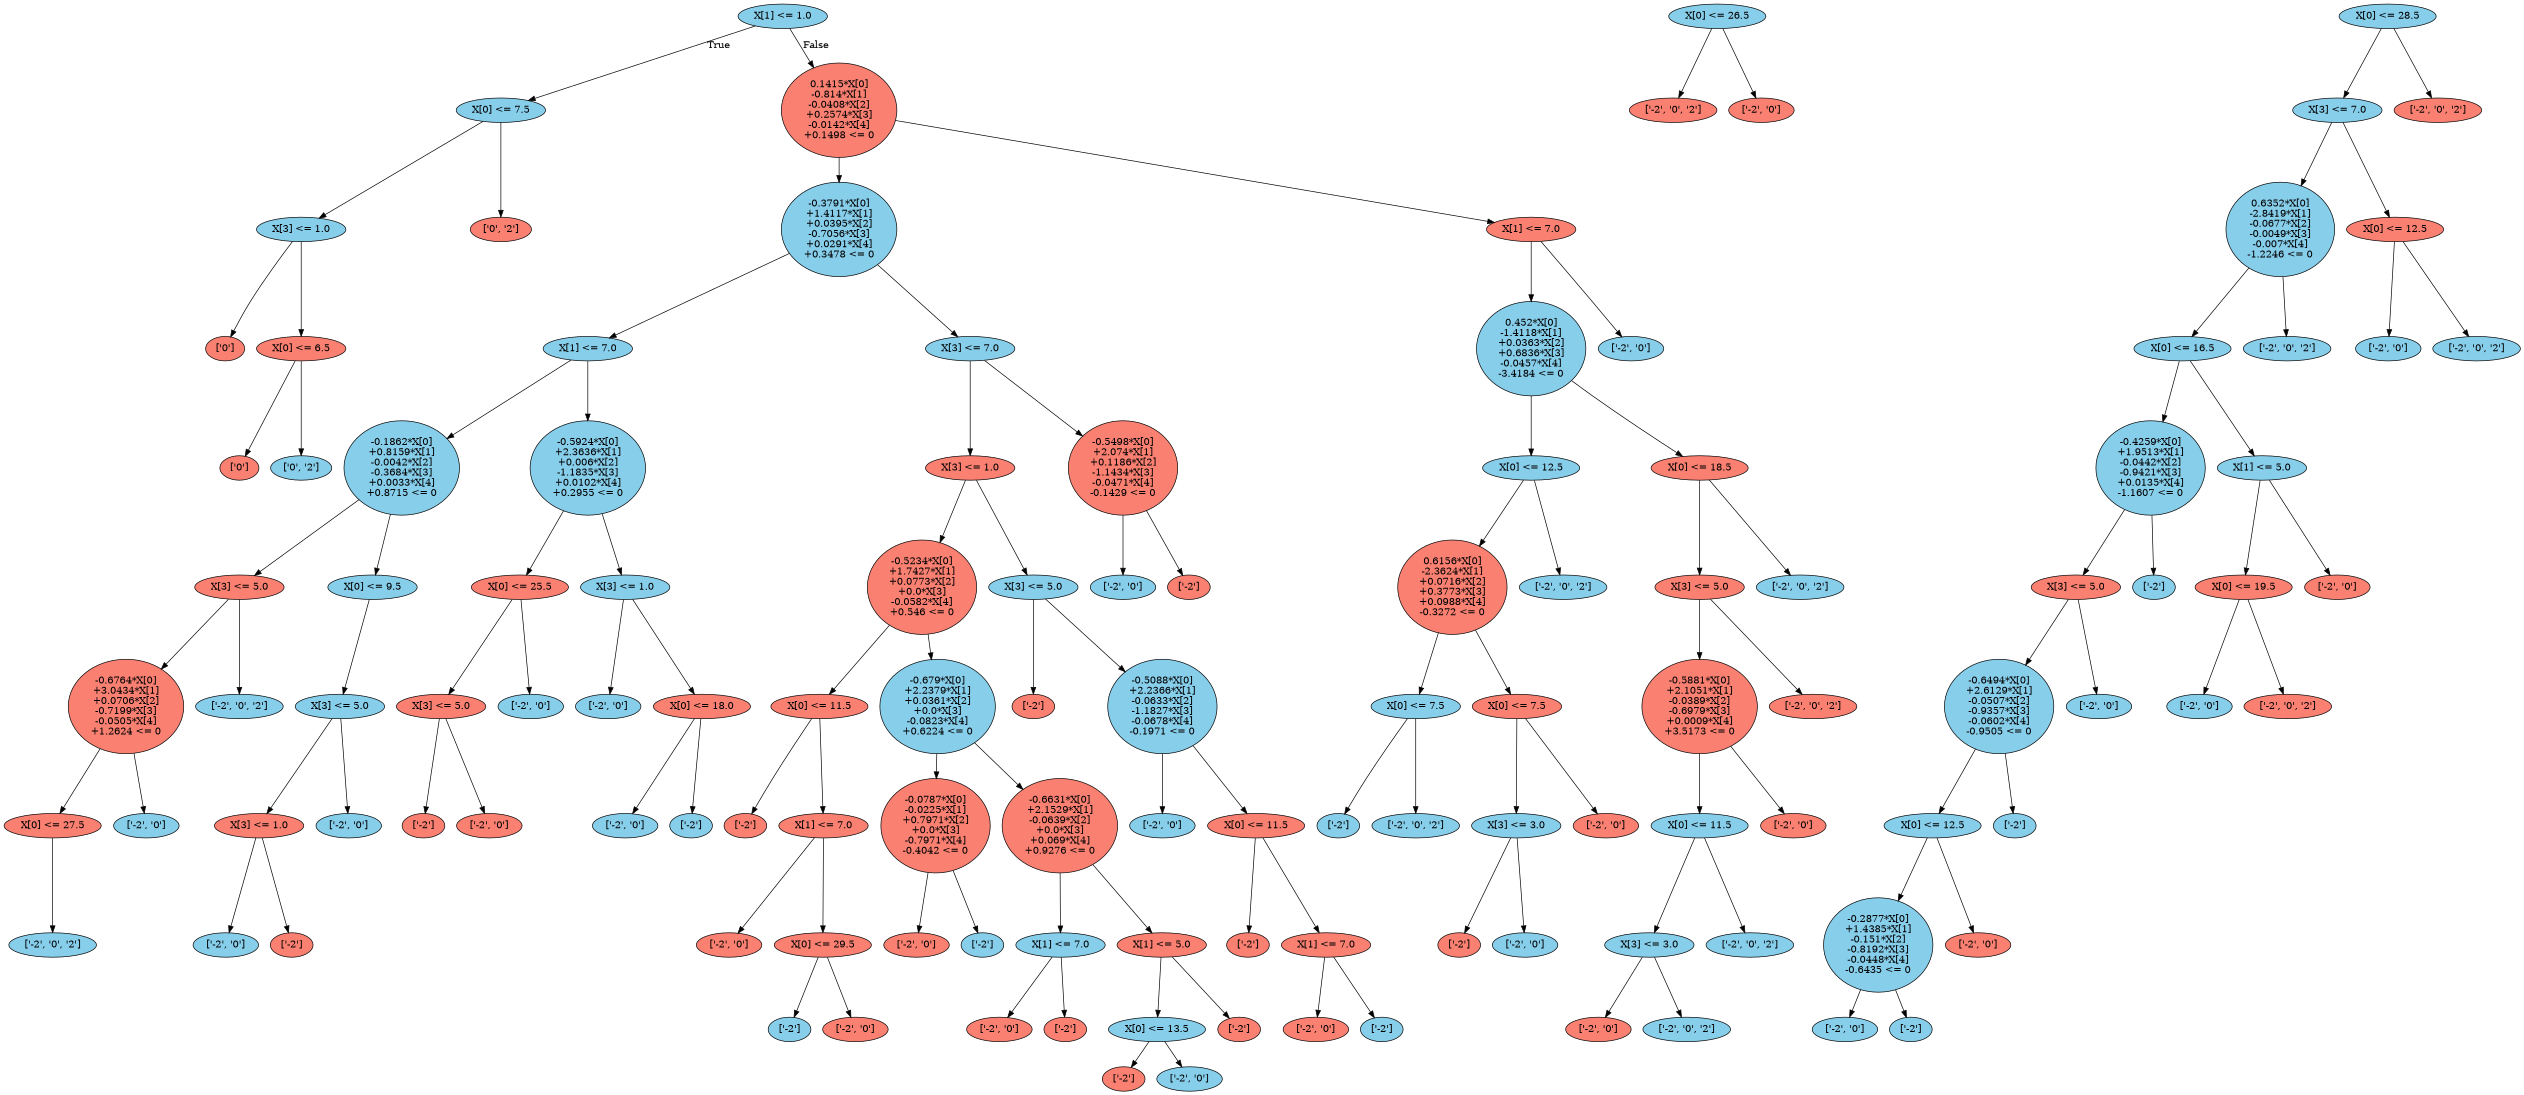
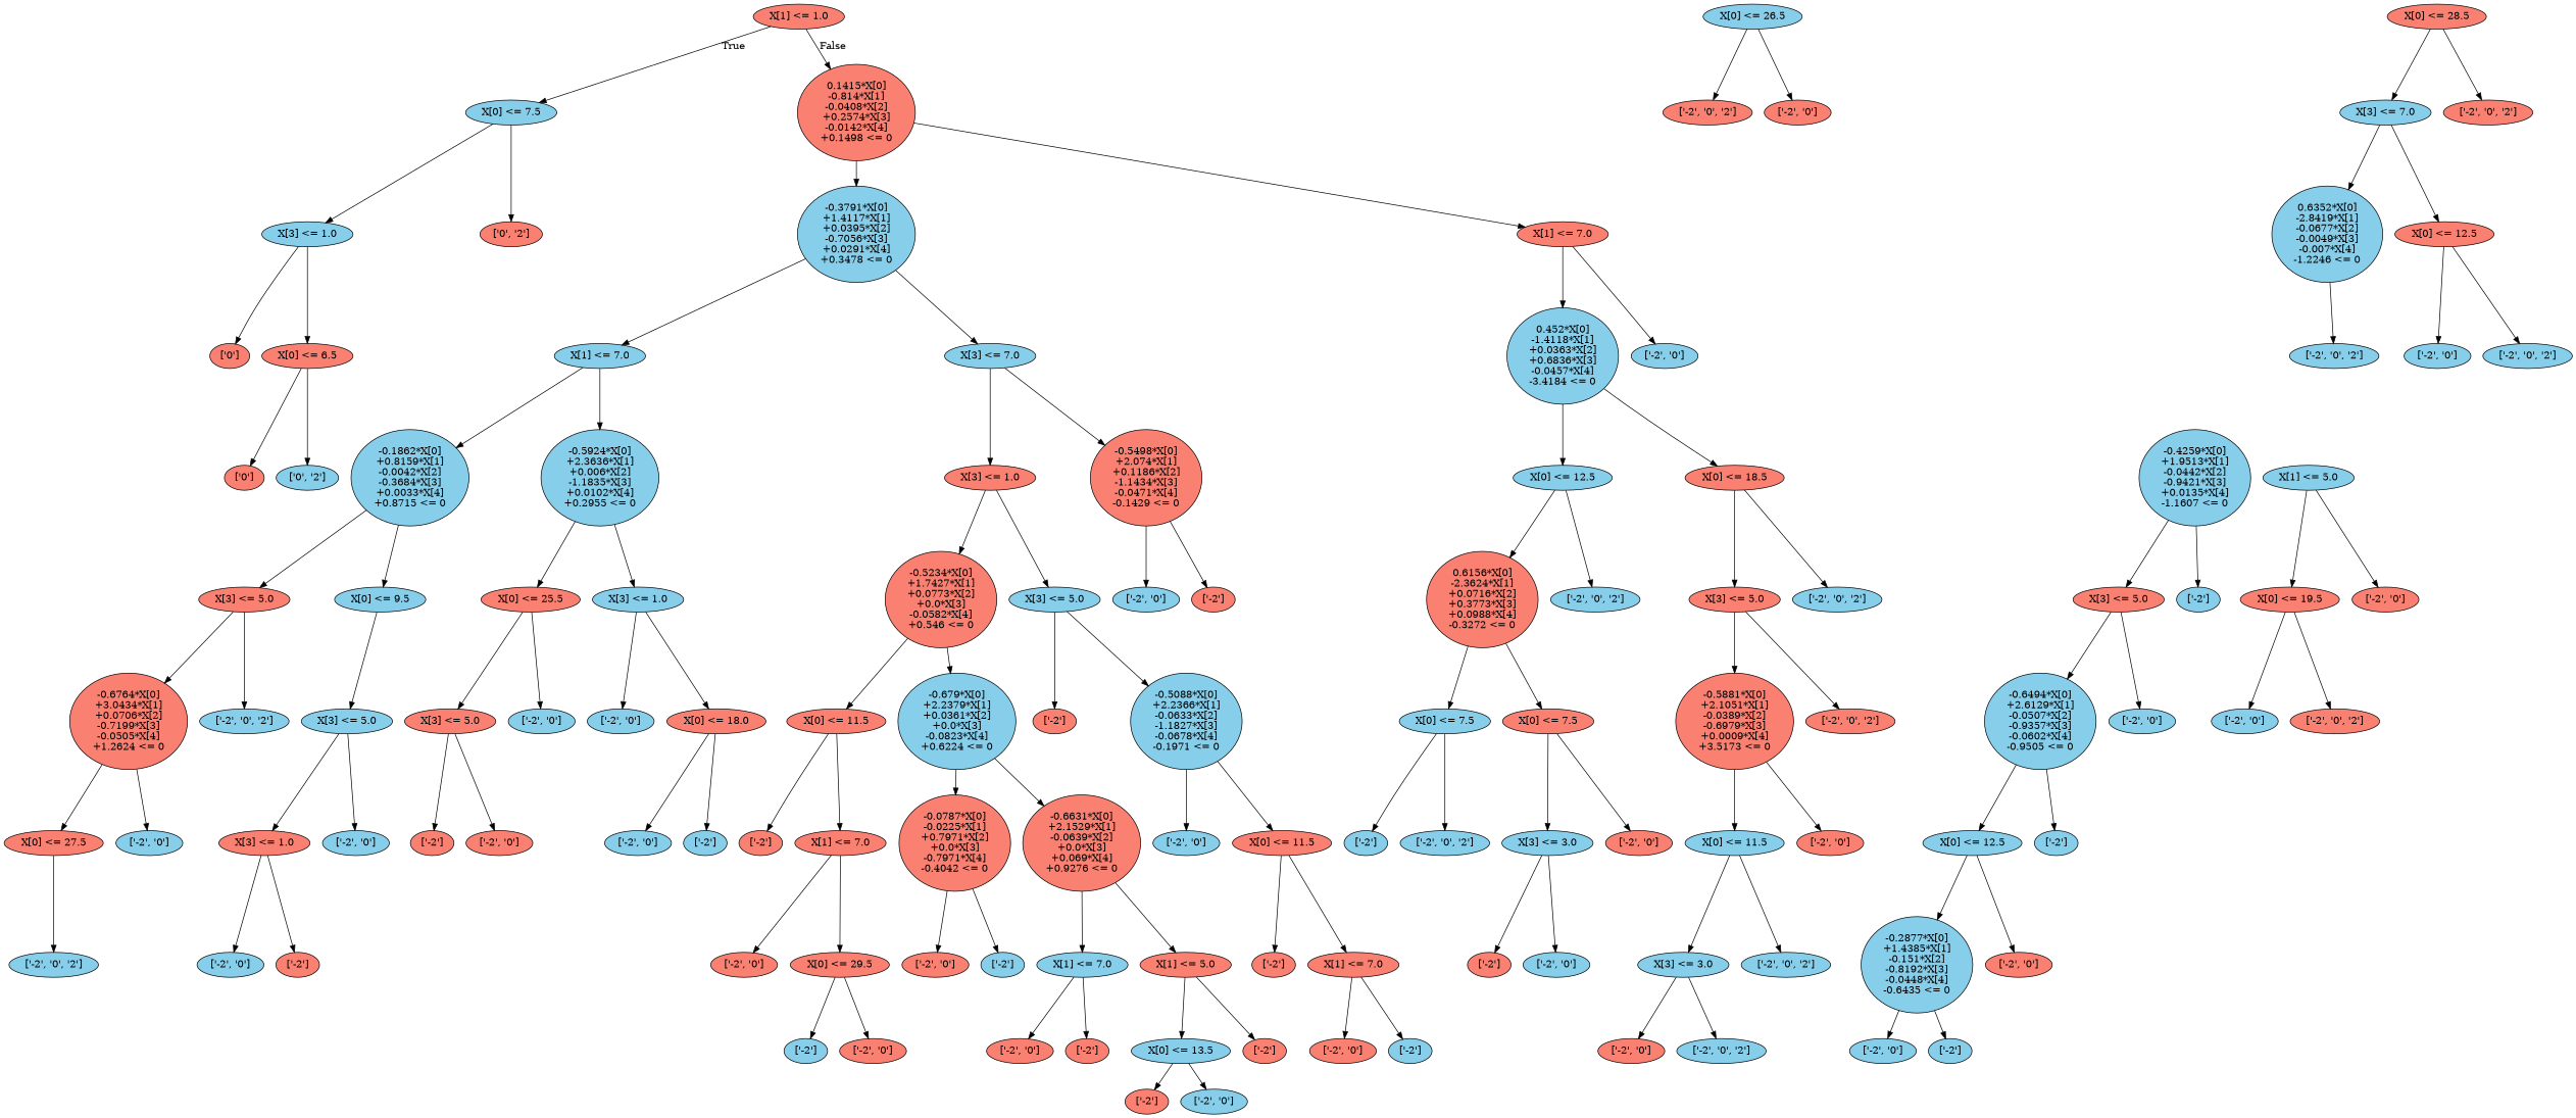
  digraph {
    node [fillcolor=skyblue style=filled]
-   n1 [label="X[1] <= 1.0"]
+   n1 [fillcolor=salmon label="X[1] <= 1.0"]
    n2 [label="X[0] <= 7.5"]
    n3 [fillcolor=salmon label="0.1415*X[0]\n-0.814*X[1]\n-0.0408*X[2]\n+0.2574*X[3]\n-0.0142*X[4]\n+0.1498 <= 0"]
    n4 [label="X[3] <= 1.0"]
    n5 [fillcolor=salmon label="['0', '2']"]
    n6 [label="-0.3791*X[0]\n+1.4117*X[1]\n+0.0395*X[2]\n-0.7056*X[3]\n+0.0291*X[4]\n+0.3478 <= 0"]
    n7 [fillcolor=salmon label="X[1] <= 7.0"]
    n8 [fillcolor=salmon label="['0']"]
    n9 [fillcolor=salmon label="X[0] <= 6.5"]
    n10 [fillcolor=salmon label="['0']"]
    n11 [label="['0', '2']"]
    n12 [label="X[1] <= 7.0"]
    n13 [label="X[3] <= 7.0"]
    n14 [label="0.452*X[0]\n-1.4118*X[1]\n+0.0363*X[2]\n+0.6836*X[3]\n-0.0457*X[4]\n-3.4184 <= 0"]
    n15 [label="['-2', '0']"]
    n16 [label="-0.1862*X[0]\n+0.8159*X[1]\n-0.0042*X[2]\n-0.3684*X[3]\n+0.0033*X[4]\n+0.8715 <= 0"]
    n17 [label="-0.5924*X[0]\n+2.3636*X[1]\n+0.006*X[2]\n-1.1835*X[3]\n+0.0102*X[4]\n+0.2955 <= 0"]
    n18 [fillcolor=salmon label="X[3] <= 1.0"]
    n19 [fillcolor=salmon label="-0.5498*X[0]\n+2.074*X[1]\n+0.1186*X[2]\n-1.1434*X[3]\n-0.0471*X[4]\n-0.1429 <= 0"]
    n20 [fillcolor=salmon label="X[3] <= 5.0"]
    n21 [label="X[0] <= 9.5"]
    n22 [fillcolor=salmon label="X[0] <= 25.5"]
    n23 [label="X[3] <= 1.0"]
    n24 [fillcolor=salmon label="-0.6764*X[0]\n+3.0434*X[1]\n+0.0706*X[2]\n-0.7199*X[3]\n-0.0505*X[4]\n+1.2624 <= 0"]
    n25 [label="['-2', '0', '2']"]
    n26 [label="X[3] <= 5.0"]
    n27 [fillcolor=salmon label="X[0] <= 27.5"]
    n28 [label="['-2', '0']"]
    n29 [label="['-2', '0', '2']"]
    n30 [label="X[0] <= 26.5"]
    n31 [fillcolor=salmon label="['-2', '0', '2']"]
    n32 [fillcolor=salmon label="['-2', '0']"]
    n33 [fillcolor=salmon label="X[3] <= 1.0"]
    n34 [label="['-2', '0']"]
-   n35 [label="X[0] <= 28.5"]
+   n35 [fillcolor=salmon label="X[0] <= 28.5"]
    n36 [label="X[3] <= 7.0"]
    n37 [fillcolor=salmon label="['-2', '0', '2']"]
    n38 [label="['-2', '0']"]
    n39 [fillcolor=salmon label="['-2']"]
    n40 [label="0.6352*X[0]\n-2.8419*X[1]\n-0.0677*X[2]\n-0.0049*X[3]\n-0.007*X[4]\n-1.2246 <= 0"]
    n41 [fillcolor=salmon label="X[0] <= 12.5"]
-   n42 [label="X[0] <= 16.5"]
    n43 [label="['-2', '0', '2']"]
    n44 [label="['-2', '0']"]
    n45 [label="['-2', '0', '2']"]
    n46 [label="-0.4259*X[0]\n+1.9513*X[1]\n-0.0442*X[2]\n-0.9421*X[3]\n+0.0135*X[4]\n-1.1607 <= 0"]
    n47 [label="X[1] <= 5.0"]
    n48 [fillcolor=salmon label="X[3] <= 5.0"]
    n49 [label="['-2']"]
    n50 [fillcolor=salmon label="X[0] <= 19.5"]
    n51 [fillcolor=salmon label="['-2', '0']"]
    n52 [label="-0.6494*X[0]\n+2.6129*X[1]\n-0.0507*X[2]\n-0.9357*X[3]\n-0.0602*X[4]\n-0.9505 <= 0"]
    n53 [label="['-2', '0']"]
    n54 [label="X[0] <= 12.5"]
    n55 [label="['-2']"]
    n56 [label="-0.2877*X[0]\n+1.4385*X[1]\n-0.151*X[2]\n-0.8192*X[3]\n-0.0448*X[4]\n-0.6435 <= 0"]
    n57 [fillcolor=salmon label="['-2', '0']"]
    n58 [label="['-2', '0']"]
    n59 [label="['-2']"]
    n60 [label="['-2', '0']"]
    n61 [fillcolor=salmon label="['-2', '0', '2']"]
    n62 [fillcolor=salmon label="X[3] <= 5.0"]
    n63 [label="['-2', '0']"]
    n64 [label="['-2', '0']"]
    n65 [fillcolor=salmon label="X[0] <= 18.0"]
    n66 [fillcolor=salmon label="['-2']"]
    n67 [fillcolor=salmon label="['-2', '0']"]
    n68 [label="['-2', '0']"]
    n69 [label="['-2']"]
    n70 [fillcolor=salmon label="-0.5234*X[0]\n+1.7427*X[1]\n+0.0773*X[2]\n+0.0*X[3]\n-0.0582*X[4]\n+0.546 <= 0"]
    n71 [label="X[3] <= 5.0"]
    n72 [label="['-2', '0']"]
    n73 [fillcolor=salmon label="['-2']"]
    n74 [fillcolor=salmon label="X[0] <= 11.5"]
    n75 [label="-0.679*X[0]\n+2.2379*X[1]\n+0.0361*X[2]\n+0.0*X[3]\n-0.0823*X[4]\n+0.6224 <= 0"]
    n76 [fillcolor=salmon label="['-2']"]
    n77 [label="-0.5088*X[0]\n+2.2366*X[1]\n-0.0633*X[2]\n-1.1827*X[3]\n-0.0678*X[4]\n-0.1971 <= 0"]
    n78 [fillcolor=salmon label="['-2']"]
    n79 [fillcolor=salmon label="X[1] <= 7.0"]
    n80 [fillcolor=salmon label="-0.0787*X[0]\n-0.0225*X[1]\n+0.7971*X[2]\n+0.0*X[3]\n-0.7971*X[4]\n-0.4042 <= 0"]
    n81 [fillcolor=salmon label="-0.6631*X[0]\n+2.1529*X[1]\n-0.0639*X[2]\n+0.0*X[3]\n+0.069*X[4]\n+0.9276 <= 0"]
    n82 [fillcolor=salmon label="['-2', '0']"]
    n83 [fillcolor=salmon label="X[0] <= 29.5"]
    n84 [label="['-2']"]
    n85 [fillcolor=salmon label="['-2', '0']"]
    n86 [fillcolor=salmon label="['-2', '0']"]
    n87 [label="['-2']"]
    n88 [label="X[1] <= 7.0"]
    n89 [fillcolor=salmon label="X[1] <= 5.0"]
    n90 [fillcolor=salmon label="['-2', '0']"]
    n91 [fillcolor=salmon label="['-2']"]
    n92 [label="X[0] <= 13.5"]
    n93 [fillcolor=salmon label="['-2']"]
    n94 [fillcolor=salmon label="['-2']"]
    n95 [label="['-2', '0']"]
    n96 [label="['-2', '0']"]
    n97 [fillcolor=salmon label="X[0] <= 11.5"]
    n98 [fillcolor=salmon label="['-2']"]
    n99 [fillcolor=salmon label="X[1] <= 7.0"]
    n100 [fillcolor=salmon label="['-2', '0']"]
    n101 [label="['-2']"]
    n102 [label="X[0] <= 12.5"]
    n103 [fillcolor=salmon label="X[0] <= 18.5"]
    n104 [fillcolor=salmon label="0.6156*X[0]\n-2.3624*X[1]\n+0.0716*X[2]\n+0.3773*X[3]\n+0.0988*X[4]\n-0.3272 <= 0"]
    n105 [label="['-2', '0', '2']"]
    n106 [fillcolor=salmon label="X[3] <= 5.0"]
    n107 [label="['-2', '0', '2']"]
    n108 [label="X[0] <= 7.5"]
    n109 [fillcolor=salmon label="X[0] <= 7.5"]
    n110 [label="['-2']"]
    n111 [label="['-2', '0', '2']"]
    n112 [label="X[3] <= 3.0"]
    n113 [fillcolor=salmon label="['-2', '0']"]
    n114 [fillcolor=salmon label="['-2']"]
    n115 [label="['-2', '0']"]
    n116 [fillcolor=salmon label="-0.5881*X[0]\n+2.1051*X[1]\n-0.0389*X[2]\n-0.6979*X[3]\n+0.0009*X[4]\n+3.5173 <= 0"]
    n117 [fillcolor=salmon label="['-2', '0', '2']"]
    n118 [label="X[0] <= 11.5"]
    n119 [fillcolor=salmon label="['-2', '0']"]
    n120 [label="X[3] <= 3.0"]
    n121 [label="['-2', '0', '2']"]
    n122 [fillcolor=salmon label="['-2', '0']"]
    n123 [label="['-2', '0', '2']"]
    n1 -> n2 [label=True]
    n1 -> n3 [label=False]
    n2 -> n4
    n2 -> n5
    n3 -> n6
    n3 -> n7
    n4 -> n8
    n4 -> n9
    n6 -> n12
    n6 -> n13
    n7 -> n14
    n7 -> n15
    n9 -> n10
    n9 -> n11
    n12 -> n16
    n12 -> n17
    n13 -> n18
    n13 -> n19
    n14 -> n102
    n14 -> n103
    n16 -> n20
    n16 -> n21
    n17 -> n22
    n17 -> n23
    n18 -> n70
    n18 -> n71
    n19 -> n72
    n19 -> n73
    n20 -> n24
    n20 -> n25
    n21 -> n26
    n22 -> n62
    n22 -> n63
    n23 -> n64
    n23 -> n65
    n24 -> n27
    n24 -> n28
    n26 -> n33
    n26 -> n34
    n27 -> n29
    n30 -> n31
    n30 -> n32
    n33 -> n38
    n33 -> n39
    n35 -> n36
    n35 -> n37
    n36 -> n40
    n36 -> n41
-   n40 -> n42
    n40 -> n43
    n41 -> n44
    n41 -> n45
-   n42 -> n46
-   n42 -> n47
    n46 -> n48
    n46 -> n49
    n47 -> n50
    n47 -> n51
    n48 -> n52
    n48 -> n53
    n50 -> n60
    n50 -> n61
    n52 -> n54
    n52 -> n55
    n54 -> n56
    n54 -> n57
    n56 -> n58
    n56 -> n59
    n62 -> n66
    n62 -> n67
    n65 -> n68
    n65 -> n69
    n70 -> n74
    n70 -> n75
    n71 -> n76
    n71 -> n77
    n74 -> n78
    n74 -> n79
    n75 -> n80
    n75 -> n81
    n77 -> n96
    n77 -> n97
    n79 -> n82
    n79 -> n83
    n80 -> n86
    n80 -> n87
    n81 -> n88
    n81 -> n89
    n83 -> n84
    n83 -> n85
    n88 -> n90
    n88 -> n91
    n89 -> n92
    n89 -> n93
    n92 -> n94
    n92 -> n95
    n97 -> n98
    n97 -> n99
    n99 -> n100
    n99 -> n101
    n102 -> n104
    n102 -> n105
    n103 -> n106
    n103 -> n107
    n104 -> n108
    n104 -> n109
    n106 -> n116
    n106 -> n117
    n108 -> n110
    n108 -> n111
    n109 -> n112
    n109 -> n113
    n112 -> n114
    n112 -> n115
    n116 -> n118
    n116 -> n119
    n118 -> n120
    n118 -> n121
    n120 -> n122
    n120 -> n123
  }
